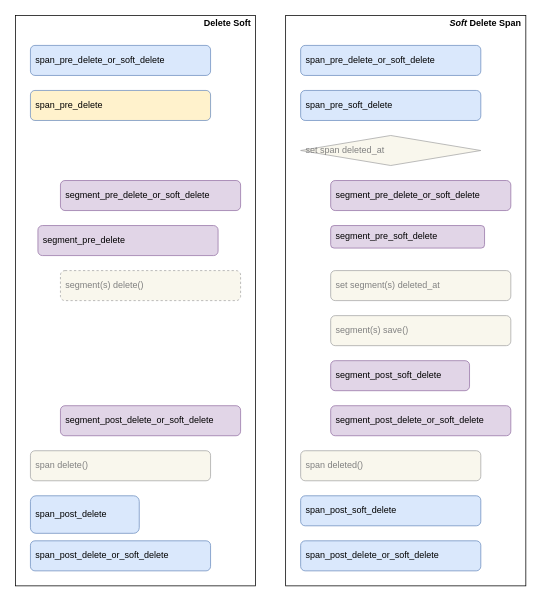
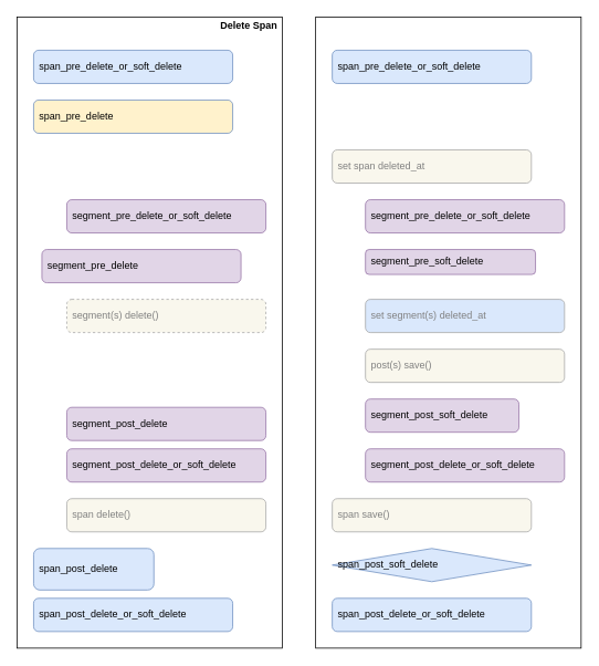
  <mxCell id="0" />
  <mxCell id="1" parent="0" />
  <mxCell id="2" value="" style="rounded=0;whiteSpace=wrap;html=1;labelBackgroundColor=none;" vertex="1" parent="1"><mxGeometry x="20" y="20" width="320" height="760" as="geometry" /></mxCell>
  <mxCell id="3" value="span_pre_delete_or_soft_delete" style="rounded=1;whiteSpace=wrap;html=1;align=left;spacingLeft=5;fillColor=#dae8fc;strokeColor=#6c8ebf;" vertex="1" parent="1"><mxGeometry x="40" y="60" width="240" height="40" as="geometry" /></mxCell>
- <mxCell id="4" value="Delete Soft" style="text;html=1;strokeColor=none;fillColor=none;align=right;verticalAlign=middle;whiteSpace=wrap;rounded=0;spacingRight=4;fontStyle=1" vertex="1" parent="1"><mxGeometry x="20" y="20" width="320" height="20" as="geometry" /></mxCell>
+ <mxCell id="4" value="Delete Span" style="text;html=1;strokeColor=none;fillColor=none;align=right;verticalAlign=middle;whiteSpace=wrap;rounded=0;spacingRight=4;fontStyle=1" vertex="1" parent="1"><mxGeometry x="20" y="20" width="320" height="20" as="geometry" /></mxCell>
  <mxCell id="5" value="span_pre_delete" style="rounded=1;whiteSpace=wrap;html=1;align=left;spacingLeft=5;fillColor=#fff2cc;strokeColor=#6c8ebf;" vertex="1" parent="1"><mxGeometry x="40" y="120" width="240" height="40" as="geometry" /></mxCell>
  <mxCell id="6" value="segment_pre_delete_or_soft_delete" style="rounded=1;whiteSpace=wrap;html=1;align=left;spacingLeft=5;fillColor=#e1d5e7;strokeColor=#9673a6;" vertex="1" parent="1"><mxGeometry x="80" y="240" width="240" height="40" as="geometry" /></mxCell>
  <mxCell id="7" value="segment_pre_delete" style="rounded=1;whiteSpace=wrap;html=1;align=left;spacingLeft=5;fillColor=#e1d5e7;strokeColor=#9673a6;" vertex="1" parent="1"><mxGeometry x="50" y="300" width="240" height="40" as="geometry" /></mxCell>
+ <mxCell id="8" value="segment_post_delete" style="rounded=1;whiteSpace=wrap;html=1;align=left;spacingLeft=5;fillColor=#e1d5e7;strokeColor=#9673a6;" vertex="1" parent="1"><mxGeometry x="80" y="490" width="240" height="40" as="geometry" /></mxCell>
  <mxCell id="9" value="segment_post_delete_or_soft_delete" style="rounded=1;whiteSpace=wrap;html=1;align=left;spacingLeft=5;fillColor=#e1d5e7;strokeColor=#9673a6;" vertex="1" parent="1"><mxGeometry x="80" y="540" width="240" height="40" as="geometry" /></mxCell>
  <mxCell id="10" value="span_post_delete" style="rounded=1;whiteSpace=wrap;html=1;align=left;spacingLeft=5;fillColor=#dae8fc;strokeColor=#6c8ebf;" vertex="1" parent="1"><mxGeometry x="40" y="660" width="145" height="50" as="geometry" /></mxCell>
  <mxCell id="11" value="span_post_delete_or_soft_delete" style="rounded=1;whiteSpace=wrap;html=1;align=left;spacingLeft=5;fillColor=#dae8fc;strokeColor=#6c8ebf;" vertex="1" parent="1"><mxGeometry x="40" y="720" width="240" height="40" as="geometry" /></mxCell>
  <mxCell id="12" value="" style="rounded=0;whiteSpace=wrap;html=1;labelBackgroundColor=none;" vertex="1" parent="1"><mxGeometry x="380" y="20" width="320" height="760" as="geometry" /></mxCell>
  <mxCell id="13" value="span_pre_delete_or_soft_delete" style="rounded=1;whiteSpace=wrap;html=1;align=left;spacingLeft=5;fillColor=#dae8fc;strokeColor=#6c8ebf;" vertex="1" parent="1"><mxGeometry x="400" y="60" width="240" height="40" as="geometry" /></mxCell>
- <mxCell id="14" value="&lt;i&gt;Soft&lt;/i&gt; Delete Span" style="text;html=1;strokeColor=none;fillColor=none;align=right;verticalAlign=middle;whiteSpace=wrap;rounded=0;spacingRight=4;fontStyle=1" vertex="1" parent="1"><mxGeometry x="380" y="20" width="320" height="20" as="geometry" /></mxCell>
- <mxCell id="15" value="span_pre_soft_delete" style="rounded=1;whiteSpace=wrap;html=1;align=left;spacingLeft=5;fillColor=#dae8fc;strokeColor=#6c8ebf;" vertex="1" parent="1"><mxGeometry x="400" y="120" width="240" height="40" as="geometry" /></mxCell>
  <mxCell id="16" value="segment_pre_delete_or_soft_delete" style="rounded=1;whiteSpace=wrap;html=1;align=left;spacingLeft=5;fillColor=#e1d5e7;strokeColor=#9673a6;" vertex="1" parent="1"><mxGeometry x="440" y="240" width="240" height="40" as="geometry" /></mxCell>
  <mxCell id="17" value="segment_pre_soft_delete" style="rounded=1;whiteSpace=wrap;html=1;align=left;spacingLeft=5;fillColor=#e1d5e7;strokeColor=#9673a6;" vertex="1" parent="1"><mxGeometry x="440" y="300" width="205" height="30" as="geometry" /></mxCell>
  <mxCell id="18" value="segment_post_soft_delete" style="rounded=1;whiteSpace=wrap;html=1;align=left;spacingLeft=5;fillColor=#e1d5e7;strokeColor=#9673a6;" vertex="1" parent="1"><mxGeometry x="440" y="480" width="185" height="40" as="geometry" /></mxCell>
  <mxCell id="19" value="segment_post_delete_or_soft_delete" style="rounded=1;whiteSpace=wrap;html=1;align=left;spacingLeft=5;fillColor=#e1d5e7;strokeColor=#9673a6;" vertex="1" parent="1"><mxGeometry x="440" y="540" width="240" height="40" as="geometry" /></mxCell>
- <mxCell id="20" value="span_post_soft_delete" style="rounded=1;whiteSpace=wrap;html=1;align=left;spacingLeft=5;fillColor=#dae8fc;strokeColor=#6c8ebf;" vertex="1" parent="1"><mxGeometry x="400" y="660" width="240" height="40" as="geometry" /></mxCell>
+ <mxCell id="20" value="span_post_soft_delete" style="rhombus;whiteSpace=wrap;html=1;align=left;spacingLeft=5;fillColor=#dae8fc;strokeColor=#6c8ebf;" vertex="1" parent="1"><mxGeometry x="400" y="660" width="240" height="40" as="geometry" /></mxCell>
  <mxCell id="21" value="span_post_delete_or_soft_delete" style="rounded=1;whiteSpace=wrap;html=1;align=left;spacingLeft=5;fillColor=#dae8fc;strokeColor=#6c8ebf;" vertex="1" parent="1"><mxGeometry x="400" y="720" width="240" height="40" as="geometry" /></mxCell>
- <mxCell id="22" value="span delete()" style="rounded=1;whiteSpace=wrap;html=1;align=left;spacingLeft=5;fillColor=#f9f7ed;strokeColor=#A6A6A6;fontColor=#808080;" vertex="1" parent="1"><mxGeometry x="40" y="600" width="240" height="40" as="geometry" /></mxCell>
+ <mxCell id="22" value="span delete()" style="rounded=1;whiteSpace=wrap;html=1;align=left;spacingLeft=5;fillColor=#f9f7ed;strokeColor=#A6A6A6;fontColor=#808080;" vertex="1" parent="1"><mxGeometry x="80" y="600" width="240" height="40" as="geometry" /></mxCell>
  <mxCell id="23" value="segment(s) delete()" style="rounded=1;whiteSpace=wrap;html=1;align=left;spacingLeft=5;fillColor=#f9f7ed;strokeColor=#A6A6A6;fontColor=#808080;dashed=1;" vertex="1" parent="1"><mxGeometry x="80" y="360" width="240" height="40" as="geometry" /></mxCell>
- <mxCell id="24" value="set span deleted_at" style="rhombus;whiteSpace=wrap;html=1;align=left;spacingLeft=5;fillColor=#f9f7ed;strokeColor=#A6A6A6;fontColor=#808080;" vertex="1" parent="1"><mxGeometry x="400" y="180" width="240" height="40" as="geometry" /></mxCell>
- <mxCell id="25" value="set segment(s) deleted_at" style="rounded=1;whiteSpace=wrap;html=1;align=left;spacingLeft=5;fillColor=#f9f7ed;strokeColor=#A6A6A6;fontColor=#808080;" vertex="1" parent="1"><mxGeometry x="440" y="360" width="240" height="40" as="geometry" /></mxCell>
- <mxCell id="26" value="segment(s) save()" style="rounded=1;whiteSpace=wrap;html=1;align=left;spacingLeft=5;fillColor=#f9f7ed;strokeColor=#A6A6A6;fontColor=#808080;" vertex="1" parent="1"><mxGeometry x="440" y="420" width="240" height="40" as="geometry" /></mxCell>
- <mxCell id="27" value="span deleted()" style="rounded=1;whiteSpace=wrap;html=1;align=left;spacingLeft=5;fillColor=#f9f7ed;strokeColor=#A6A6A6;fontColor=#808080;" vertex="1" parent="1"><mxGeometry x="400" y="600" width="240" height="40" as="geometry" /></mxCell>
+ <mxCell id="24" value="set span deleted_at" style="rounded=1;whiteSpace=wrap;html=1;align=left;spacingLeft=5;fillColor=#f9f7ed;strokeColor=#A6A6A6;fontColor=#808080;" vertex="1" parent="1"><mxGeometry x="400" y="180" width="240" height="40" as="geometry" /></mxCell>
+ <mxCell id="25" value="set segment(s) deleted_at" style="rounded=1;whiteSpace=wrap;html=1;align=left;spacingLeft=5;fillColor=#dae8fc;strokeColor=#A6A6A6;fontColor=#808080;" vertex="1" parent="1"><mxGeometry x="440" y="360" width="240" height="40" as="geometry" /></mxCell>
+ <mxCell id="26" value="post(s) save()" style="rounded=1;whiteSpace=wrap;html=1;align=left;spacingLeft=5;fillColor=#f9f7ed;strokeColor=#A6A6A6;fontColor=#808080;" vertex="1" parent="1"><mxGeometry x="440" y="420" width="240" height="40" as="geometry" /></mxCell>
+ <mxCell id="27" value="span save()" style="rounded=1;whiteSpace=wrap;html=1;align=left;spacingLeft=5;fillColor=#f9f7ed;strokeColor=#A6A6A6;fontColor=#808080;" vertex="1" parent="1"><mxGeometry x="400" y="600" width="240" height="40" as="geometry" /></mxCell>
